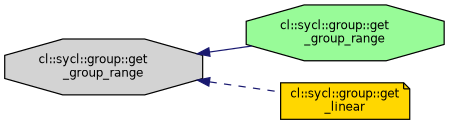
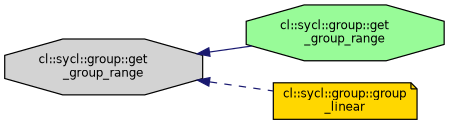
  digraph {
    rankdir=LR
    node [color=black fontname=Helvetica fontsize=10 shape=octagon style=filled]
    edge [color=midnightblue dir=back fontname=Helvetica fontsize=10 labelfontname=Helvetica labelfontsize=10]
    n1 [fillcolor=lightgrey fontcolor=black height=0.2 label="cl::sycl::group::get\l_group_range" width=0.4]
    n2 [height=0.2 label="cl::sycl::group::get\l_group_range" width=0.4 fillcolor=palegreen]
-   n3 [height=0.2 label="cl::sycl::group::get\l_linear" shape=note width=0.4 fillcolor=gold]
+   n3 [height=0.2 label="cl::sycl::group::group\l_linear" shape=note width=0.4 fillcolor=gold]
    n1 -> n2 [style=solid]
    n1 -> n3 [style=dashed]
  }
